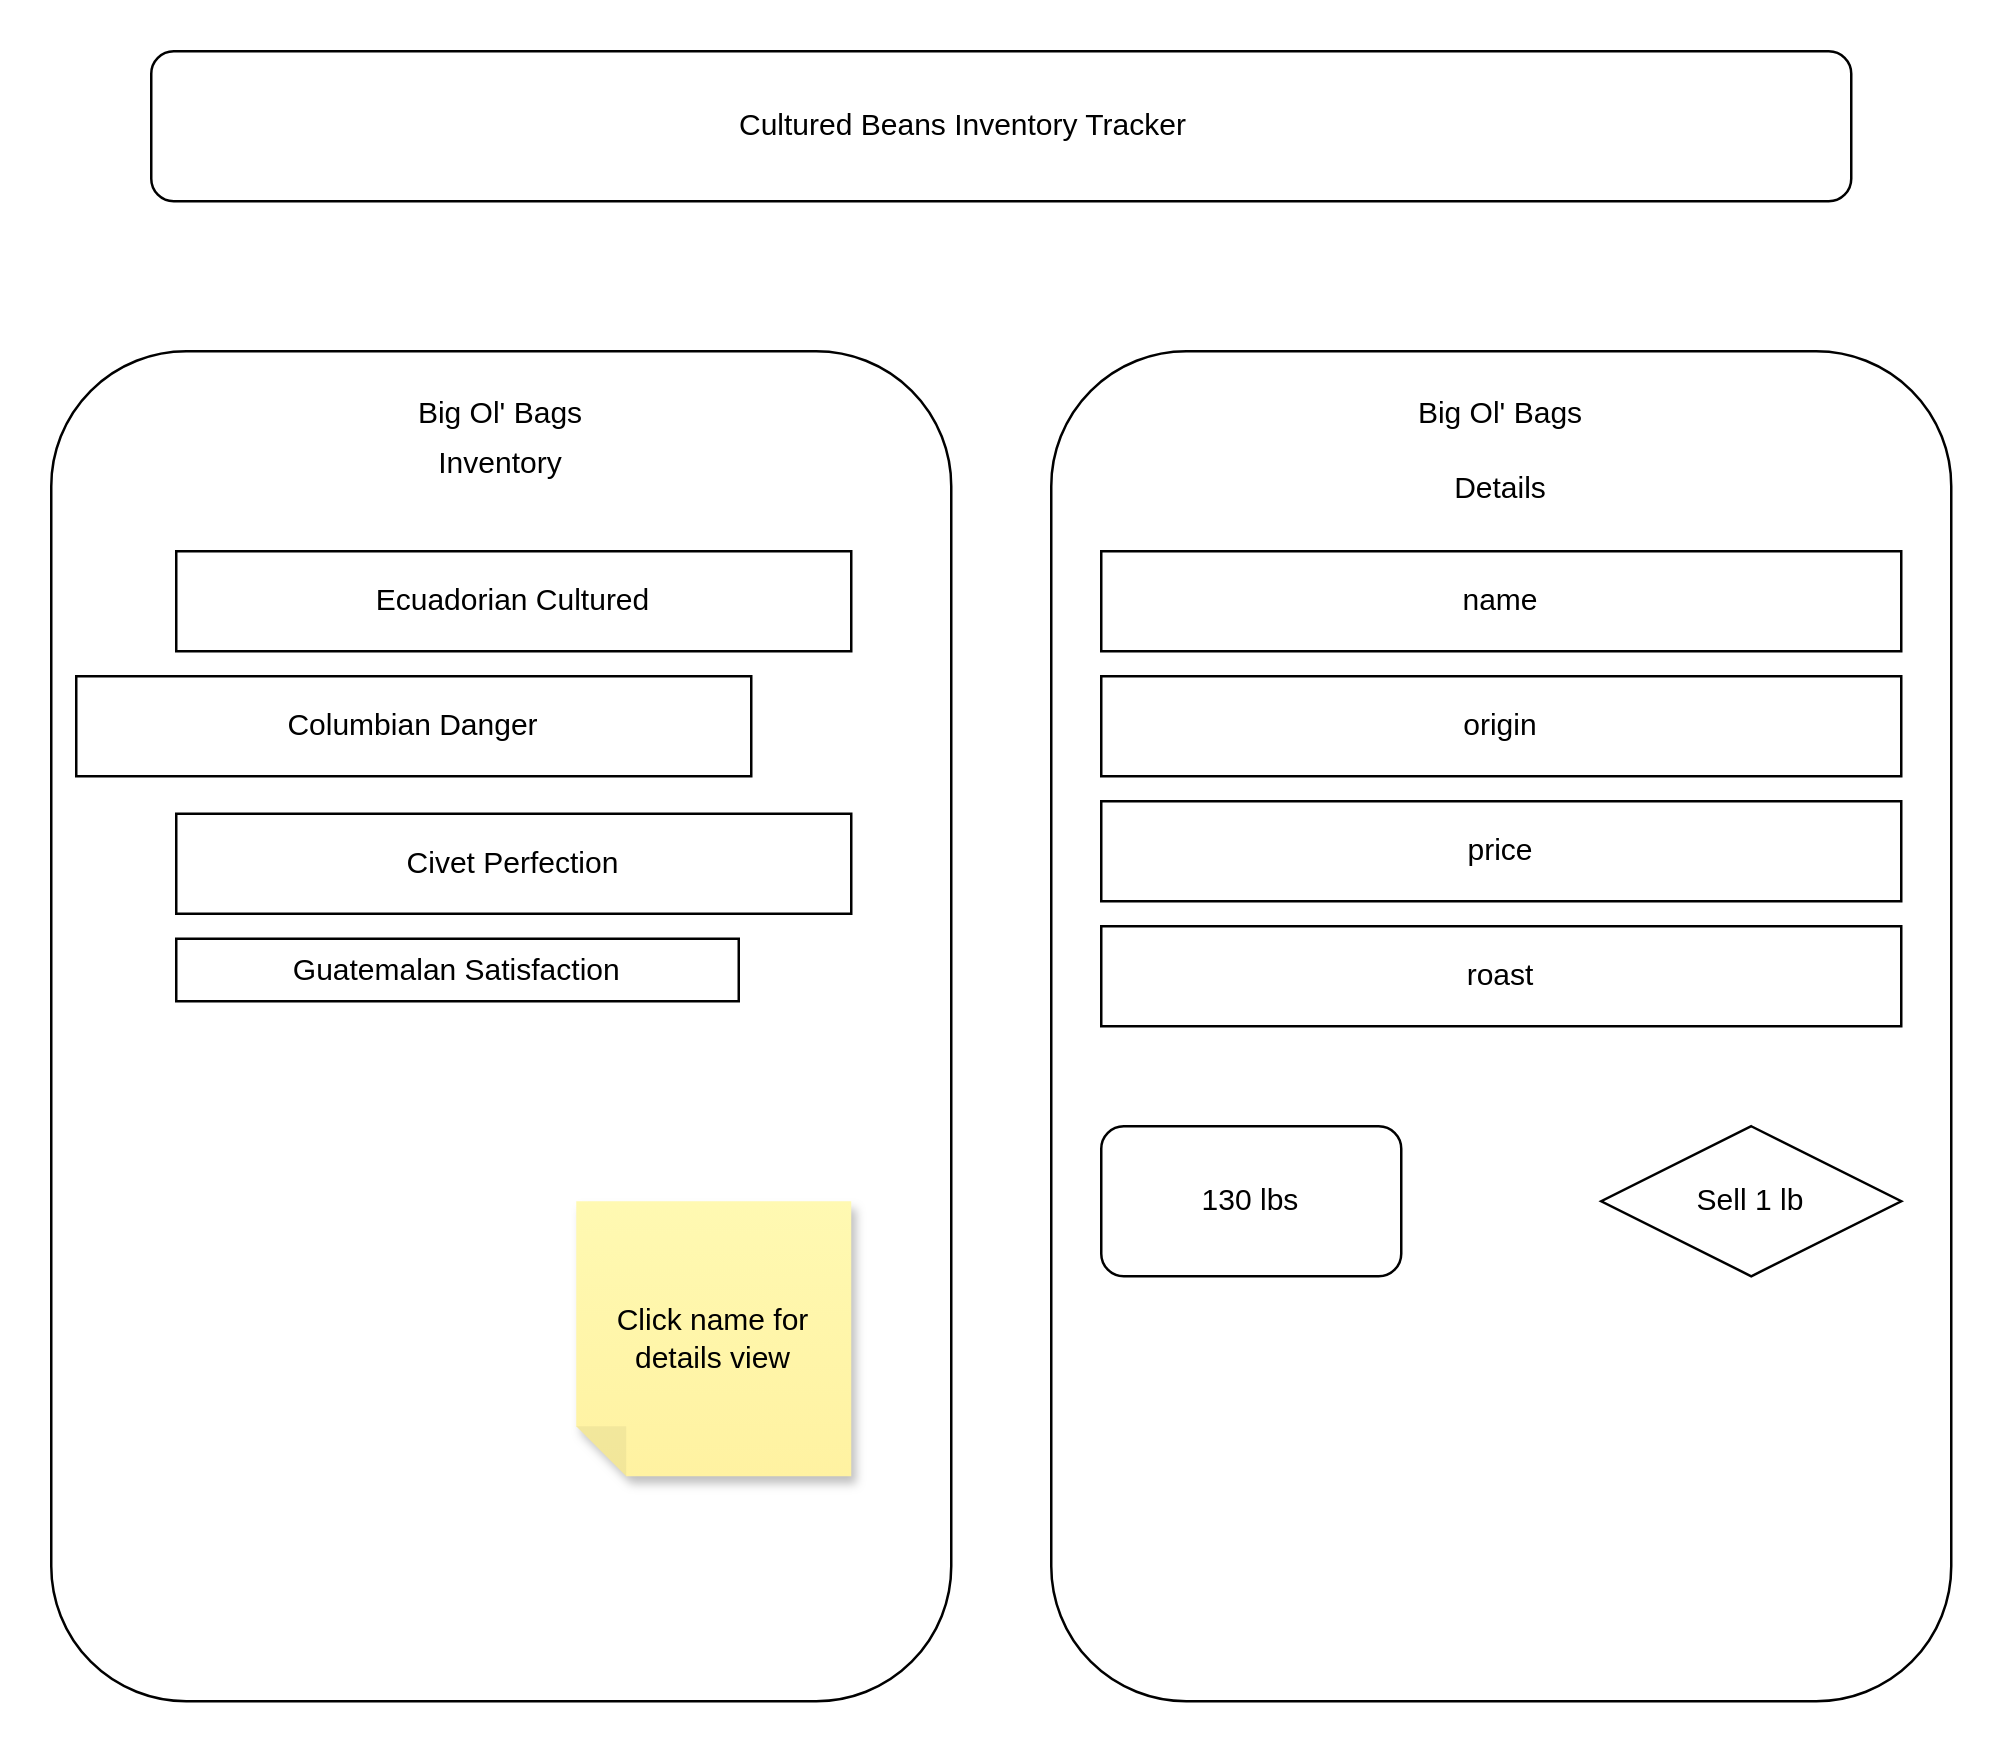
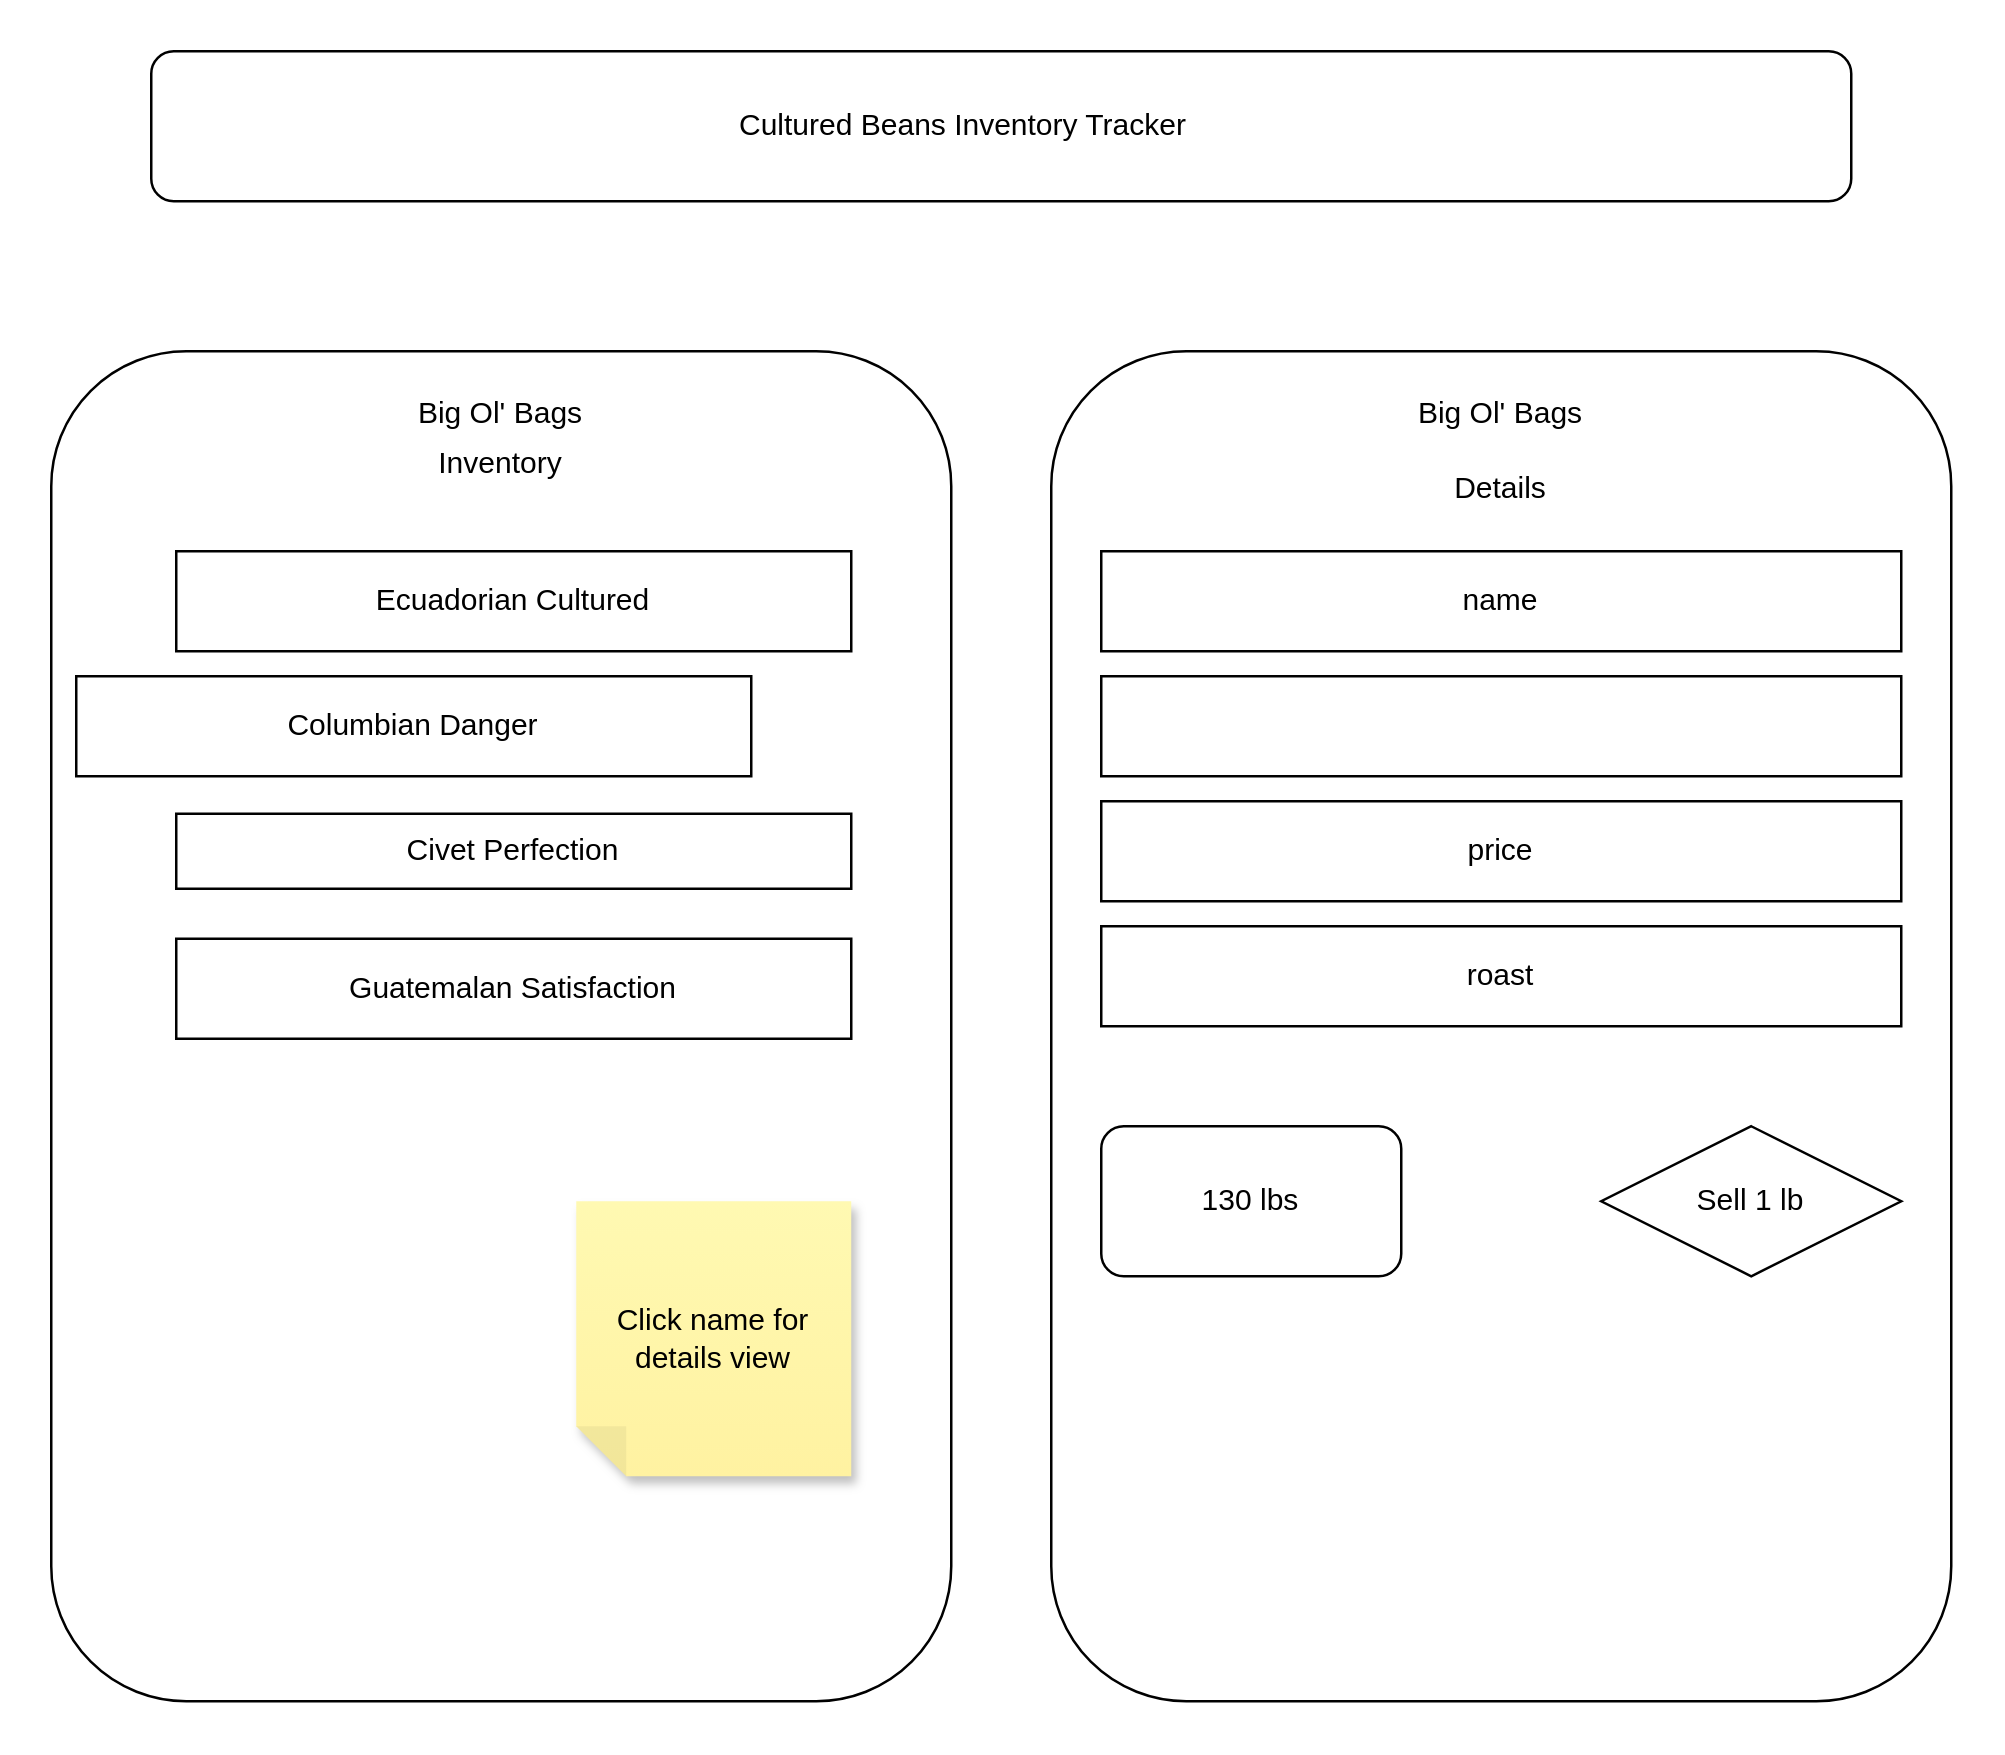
  <mxCell id="0" />
  <mxCell id="1" parent="0" />
  <mxCell id="2" value="" style="rounded=1;whiteSpace=wrap;html=1;" vertex="1" parent="1"><mxGeometry x="60" y="20" width="680" height="60" as="geometry" /></mxCell>
  <mxCell id="3" value="Cultured Beans Inventory Tracker" style="text;strokeColor=none;align=center;fillColor=none;html=1;verticalAlign=middle;whiteSpace=wrap;rounded=0;" vertex="1" parent="1"><mxGeometry x="75" y="35" width="620" height="30" as="geometry" /></mxCell>
  <mxCell id="4" value="" style="rounded=1;whiteSpace=wrap;html=1;" vertex="1" parent="1"><mxGeometry x="420" y="140" width="360" height="540" as="geometry" /></mxCell>
  <mxCell id="5" value="" style="rounded=1;whiteSpace=wrap;html=1;" vertex="1" parent="1"><mxGeometry x="20" y="140" width="360" height="540" as="geometry" /></mxCell>
  <mxCell id="6" value="Big Ol' Bags" style="text;strokeColor=none;align=center;fillColor=none;html=1;verticalAlign=middle;whiteSpace=wrap;rounded=0;" vertex="1" parent="1"><mxGeometry x="460" y="150" width="280" height="30" as="geometry" /></mxCell>
  <mxCell id="7" value="Big Ol' Bags" style="text;strokeColor=none;align=center;fillColor=none;html=1;verticalAlign=middle;whiteSpace=wrap;rounded=0;" vertex="1" parent="1"><mxGeometry x="80" y="150" width="240" height="30" as="geometry" /></mxCell>
  <mxCell id="8" value="" style="rounded=0;whiteSpace=wrap;html=1;" vertex="1" parent="1"><mxGeometry x="440" y="220" width="320" height="40" as="geometry" /></mxCell>
  <mxCell id="9" value="" style="rounded=0;whiteSpace=wrap;html=1;" vertex="1" parent="1"><mxGeometry x="440" y="270" width="320" height="40" as="geometry" /></mxCell>
  <mxCell id="10" value="" style="rounded=0;whiteSpace=wrap;html=1;" vertex="1" parent="1"><mxGeometry x="440" y="320" width="320" height="40" as="geometry" /></mxCell>
  <mxCell id="11" value="" style="rounded=0;whiteSpace=wrap;html=1;" vertex="1" parent="1"><mxGeometry x="440" y="370" width="320" height="40" as="geometry" /></mxCell>
  <mxCell id="12" value="name" style="text;strokeColor=none;align=center;fillColor=none;html=1;verticalAlign=middle;whiteSpace=wrap;rounded=0;" vertex="1" parent="1"><mxGeometry x="570" y="225" width="60" height="30" as="geometry" /></mxCell>
- <mxCell id="13" value="origin" style="text;strokeColor=none;align=center;fillColor=none;html=1;verticalAlign=middle;whiteSpace=wrap;rounded=0;" vertex="1" parent="1"><mxGeometry x="570" y="275" width="60" height="30" as="geometry" /></mxCell>
  <mxCell id="14" value="price" style="text;strokeColor=none;align=center;fillColor=none;html=1;verticalAlign=middle;whiteSpace=wrap;rounded=0;" vertex="1" parent="1"><mxGeometry x="570" y="325" width="60" height="30" as="geometry" /></mxCell>
  <mxCell id="15" value="roast" style="text;strokeColor=none;align=center;fillColor=none;html=1;verticalAlign=middle;whiteSpace=wrap;rounded=0;" vertex="1" parent="1"><mxGeometry x="570" y="375" width="60" height="30" as="geometry" /></mxCell>
  <mxCell id="16" value="Details" style="text;strokeColor=none;align=center;fillColor=none;html=1;verticalAlign=middle;whiteSpace=wrap;rounded=0;" vertex="1" parent="1"><mxGeometry x="570" y="180" width="60" height="30" as="geometry" /></mxCell>
  <mxCell id="17" value="Inventory" style="text;strokeColor=none;align=center;fillColor=none;html=1;verticalAlign=middle;whiteSpace=wrap;rounded=0;" vertex="1" parent="1"><mxGeometry x="170" y="170" width="60" height="30" as="geometry" /></mxCell>
  <mxCell id="18" value="Ecuadorian Cultured" style="rounded=0;whiteSpace=wrap;html=1;" vertex="1" parent="1"><mxGeometry x="70" y="220" width="270" height="40" as="geometry" /></mxCell>
  <mxCell id="19" value="Columbian Danger" style="rounded=0;whiteSpace=wrap;html=1;" vertex="1" parent="1"><mxGeometry x="30" y="270" width="270" height="40" as="geometry" /></mxCell>
- <mxCell id="20" value="Civet Perfection" style="rounded=0;whiteSpace=wrap;html=1;" vertex="1" parent="1"><mxGeometry x="70" y="325" width="270" height="40" as="geometry" /></mxCell>
- <mxCell id="21" value="Guatemalan Satisfaction" style="rounded=0;whiteSpace=wrap;html=1;" vertex="1" parent="1"><mxGeometry x="70" y="375" width="225" height="25" as="geometry" /></mxCell>
+ <mxCell id="20" value="Civet Perfection" style="rounded=0;whiteSpace=wrap;html=1;" vertex="1" parent="1"><mxGeometry x="70" y="325" width="270" height="30" as="geometry" /></mxCell>
+ <mxCell id="21" value="Guatemalan Satisfaction" style="rounded=0;whiteSpace=wrap;html=1;" vertex="1" parent="1"><mxGeometry x="70" y="375" width="270" height="40" as="geometry" /></mxCell>
  <mxCell id="22" value="Click name for details view" style="shape=note;whiteSpace=wrap;html=1;backgroundOutline=1;fontColor=#000000;darkOpacity=0.05;fillColor=#FFF9B2;strokeColor=none;fillStyle=solid;direction=west;gradientDirection=north;gradientColor=#FFF2A1;shadow=1;size=20;pointerEvents=1;" vertex="1" parent="1"><mxGeometry x="230" y="480" width="110" height="110" as="geometry" /></mxCell>
  <mxCell id="23" value="130 lbs" style="rounded=1;whiteSpace=wrap;html=1;" vertex="1" parent="1"><mxGeometry x="440" y="450" width="120" height="60" as="geometry" /></mxCell>
  <mxCell id="24" value="Sell 1 lb" style="rhombus;whiteSpace=wrap;html=1;" vertex="1" parent="1"><mxGeometry x="640" y="450" width="120" height="60" as="geometry" /></mxCell>
